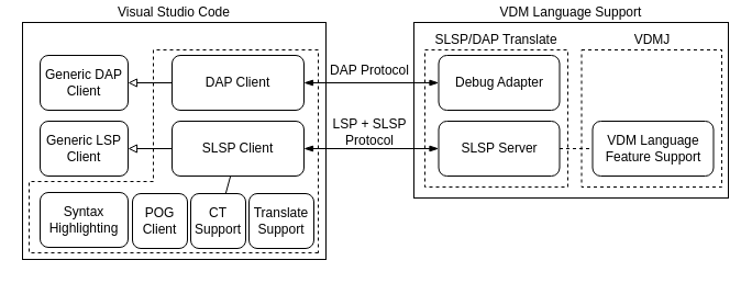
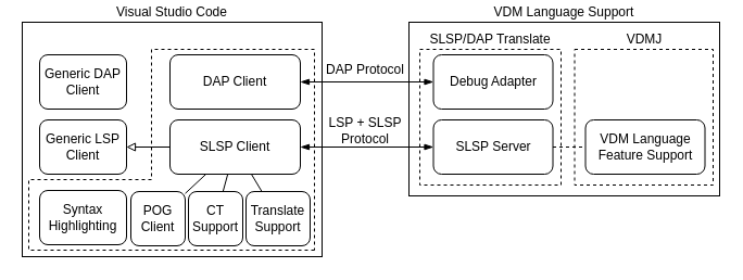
  <mxCell id="0" />
  <mxCell id="1" parent="0" />
  <mxCell id="2" value="Visual Studio Code" style="rounded=0;whiteSpace=wrap;html=1;labelPosition=center;verticalLabelPosition=top;align=center;verticalAlign=bottom;" parent="1" vertex="1"><mxGeometry x="20" y="20" width="276" height="216" as="geometry" /></mxCell>
  <mxCell id="3" value="" style="shape=corner;whiteSpace=wrap;html=1;rotation=-180;dx=150;dy=65;dashed=1;labelPosition=left;verticalLabelPosition=middle;align=right;verticalAlign=middle;" parent="1" vertex="1"><mxGeometry x="26" y="45" width="263" height="185" as="geometry" /></mxCell>
  <mxCell id="4" value="VDM Language Support" style="whiteSpace=wrap;html=1;labelPosition=center;verticalLabelPosition=top;align=center;verticalAlign=bottom;rounded=0;sketch=0;shadow=0;" parent="1" vertex="1"><mxGeometry x="376" y="20" width="286" height="160" as="geometry" /></mxCell>
  <mxCell id="5" value="VDMJ" style="whiteSpace=wrap;html=1;labelPosition=center;verticalLabelPosition=top;align=center;verticalAlign=bottom;rounded=0;sketch=0;shadow=0;dashed=1;" parent="1" vertex="1"><mxGeometry x="528.5" y="45" width="127.5" height="125" as="geometry" /></mxCell>
  <mxCell id="6" value="SLSP/DAP Translate" style="whiteSpace=wrap;html=1;labelPosition=center;verticalLabelPosition=top;align=center;verticalAlign=bottom;rounded=0;sketch=0;shadow=0;dashed=1;" parent="1" vertex="1"><mxGeometry x="386" y="45" width="130" height="125" as="geometry" /></mxCell>
  <mxCell id="7" style="edgeStyle=orthogonalEdgeStyle;rounded=0;orthogonalLoop=1;jettySize=auto;html=1;exitX=0;exitY=0.5;exitDx=0;exitDy=0;endArrow=block;endFill=0;" parent="1" source="8" target="18" edge="1"><mxGeometry relative="1" as="geometry" /></mxCell>
  <mxCell id="8" value="SLSP Client" style="rounded=1;whiteSpace=wrap;html=1;fillColor=none;" parent="1" vertex="1"><mxGeometry x="156" y="110" width="120" height="50" as="geometry" /></mxCell>
- <mxCell id="9" style="edgeStyle=orthogonalEdgeStyle;rounded=0;orthogonalLoop=1;jettySize=auto;html=1;exitX=0;exitY=0.5;exitDx=0;exitDy=0;entryX=1;entryY=0.5;entryDx=0;entryDy=0;endArrow=block;endFill=0;" parent="1" source="10" target="19" edge="1"><mxGeometry relative="1" as="geometry" /></mxCell>
  <mxCell id="10" value="DAP Client" style="rounded=1;whiteSpace=wrap;html=1;fillColor=none;" parent="1" vertex="1"><mxGeometry x="156" y="50" width="120" height="50" as="geometry" /></mxCell>
  <mxCell id="11" value="Syntax Highlighting" style="rounded=1;whiteSpace=wrap;html=1;fillColor=none;" parent="1" vertex="1"><mxGeometry x="36" y="175" width="80" height="50" as="geometry" /></mxCell>
  <mxCell id="12" style="edgeStyle=orthogonalEdgeStyle;rounded=0;orthogonalLoop=1;jettySize=auto;html=1;exitX=1;exitY=0.5;exitDx=0;exitDy=0;entryX=0;entryY=0.5;entryDx=0;entryDy=0;endArrow=none;endFill=0;dashed=1;" parent="1" source="14" target="16" edge="1"><mxGeometry relative="1" as="geometry" /></mxCell>
  <mxCell id="13" style="rounded=0;orthogonalLoop=1;jettySize=auto;html=1;exitX=0;exitY=0.5;exitDx=0;exitDy=0;entryX=1;entryY=0.5;entryDx=0;entryDy=0;endArrow=blockThin;endFill=1;startArrow=blockThin;startFill=1;" parent="1" source="14" target="8" edge="1"><mxGeometry relative="1" as="geometry" /></mxCell>
  <mxCell id="14" value="SLSP Server" style="rounded=1;whiteSpace=wrap;html=1;" parent="1" vertex="1"><mxGeometry x="398.5" y="110" width="110" height="50" as="geometry" /></mxCell>
  <mxCell id="15" value="Debug Adapter" style="rounded=1;whiteSpace=wrap;html=1;fillColor=none;" parent="1" vertex="1"><mxGeometry x="398.5" y="50" width="110" height="50" as="geometry" /></mxCell>
  <mxCell id="16" value="VDM Language Feature Support" style="rounded=1;whiteSpace=wrap;html=1;" parent="1" vertex="1"><mxGeometry x="538.5" y="110" width="110" height="50" as="geometry" /></mxCell>
  <mxCell id="17" style="rounded=0;orthogonalLoop=1;jettySize=auto;html=1;exitX=0;exitY=0.5;exitDx=0;exitDy=0;entryX=1;entryY=0.5;entryDx=0;entryDy=0;endArrow=blockThin;endFill=1;startArrow=blockThin;startFill=1;" parent="1" source="15" target="10" edge="1"><mxGeometry relative="1" as="geometry"><mxPoint x="346" y="25" as="sourcePoint" /><mxPoint x="186" y="-25" as="targetPoint" /></mxGeometry></mxCell>
  <mxCell id="18" value="Generic LSP &lt;br&gt;Client" style="rounded=1;whiteSpace=wrap;html=1;fillColor=none;" parent="1" vertex="1"><mxGeometry x="36" y="110" width="80" height="50" as="geometry" /></mxCell>
  <mxCell id="19" value="Generic DAP Client" style="rounded=1;whiteSpace=wrap;html=1;fillColor=none;" parent="1" vertex="1"><mxGeometry x="36" y="50" width="80" height="50" as="geometry" /></mxCell>
  <mxCell id="20" value="LSP + SLSP Protocol" style="text;html=1;strokeColor=none;fillColor=none;align=center;verticalAlign=middle;whiteSpace=wrap;rounded=0;rotation=0;" parent="1" vertex="1"><mxGeometry x="293" y="110" width="86" height="20" as="geometry" /></mxCell>
  <mxCell id="21" value="DAP Protocol" style="text;html=1;strokeColor=none;fillColor=none;align=center;verticalAlign=middle;whiteSpace=wrap;rounded=0;rotation=0;" parent="1" vertex="1"><mxGeometry x="296" y="54" width="80" height="20" as="geometry" /></mxCell>
  <mxCell id="22" value="POG Client" style="rounded=1;whiteSpace=wrap;html=1;fillColor=none;" parent="1" vertex="1"><mxGeometry x="120" y="176" width="50" height="50" as="geometry" /></mxCell>
+ <mxCell id="23" value="" style="endArrow=none;html=1;" parent="1" source="8" target="22" edge="1"><mxGeometry width="50" height="50" relative="1" as="geometry"><mxPoint x="166" y="110" as="sourcePoint" /><mxPoint x="164" y="100" as="targetPoint" /></mxGeometry></mxCell>
  <mxCell id="24" value="CT Support" style="rounded=1;whiteSpace=wrap;html=1;fillColor=none;" parent="1" vertex="1"><mxGeometry x="173" y="176" width="50" height="50" as="geometry" /></mxCell>
  <mxCell id="25" value="" style="endArrow=none;html=1;" parent="1" source="8" target="24" edge="1"><mxGeometry width="50" height="50" relative="1" as="geometry"><mxPoint x="226" y="120" as="sourcePoint" /><mxPoint x="168.5" y="100" as="targetPoint" /></mxGeometry></mxCell>
  <mxCell id="26" value="Translate Support" style="rounded=1;whiteSpace=wrap;html=1;fillColor=none;" vertex="1" parent="1"><mxGeometry x="226" y="176" width="59" height="50" as="geometry" /></mxCell>
+ <mxCell id="27" value="" style="endArrow=none;html=1;" edge="1" parent="1" source="8" target="26"><mxGeometry width="50" height="50" relative="1" as="geometry"><mxPoint x="216" y="163" as="sourcePoint" /><mxPoint x="216" y="186" as="targetPoint" /></mxGeometry></mxCell>
